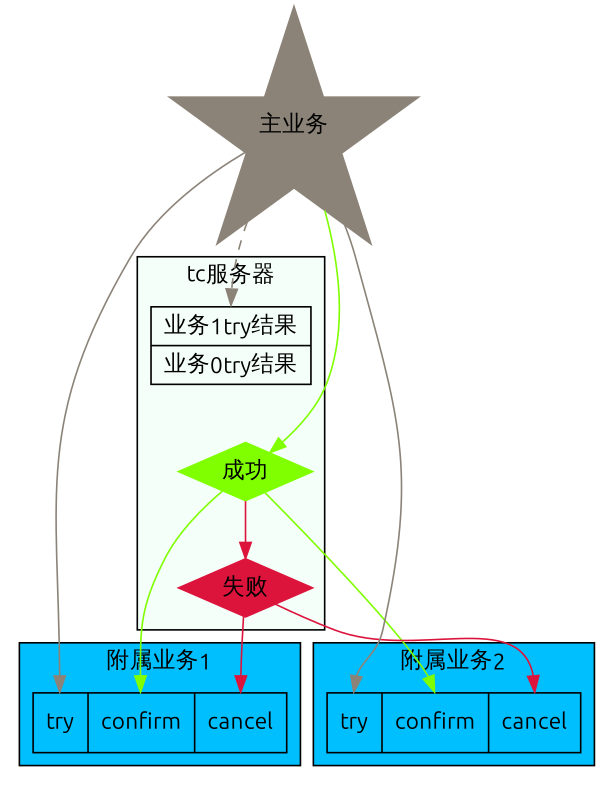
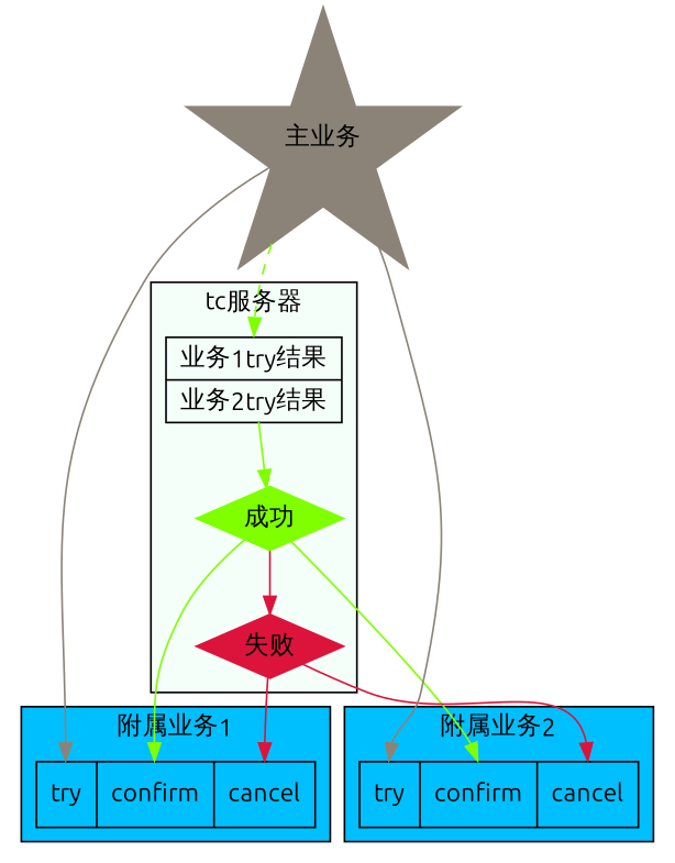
  digraph {
    fontname=Ubuntu
    node [fontname=Ubuntu shape=record]
    edge [color=chartreuse fontname=Ubuntu]
    n1 [label="<f0>try|<f1>confirm|<f2>cancel"]
    n2 [label="<f0>try|<f1>confirm|<f2>cancel"]
-   n3 [label="{<t0>业务1try结果|<t1>业务0try结果}"]
+   n3 [label="{<t0>业务1try结果|<t1>业务2try结果}"]
    n4 [color=chartreuse label="成功" shape=diamond style=filled]
    n5 [color=crimson label="失败" shape=diamond style=filled]
    n6 [color=antiquewhite4 label="主业务" shape=star style=filled]
    subgraph cluster_1 {
      bgcolor=deepskyblue
      label="附属业务1"
      n1
    }
    subgraph cluster_2 {
      bgcolor=deepskyblue
      label="附属业务2"
      n2
    }
    subgraph cluster_3 {
      bgcolor=mintcream
      label="tc服务器"
      n3
      n4
      n5
    }
-   n6 -> n4
+   n3 -> n4
    n4 -> n1 [headport=f1]
    n4 -> n2 [headport=f1]
    n4 -> n5 [color=crimson]
    n5 -> n1 [color=crimson headport=f2]
    n5 -> n2 [color=crimson headport=f2]
    n6 -> n1 [color=antiquewhite4 headport=f0]
    n6 -> n2 [color=antiquewhite4 headport=f0]
-   n6 -> n3 [color=antiquewhite4 headport=n style=dashed]
+   n6 -> n3 [headport=n style=dashed]
  }
